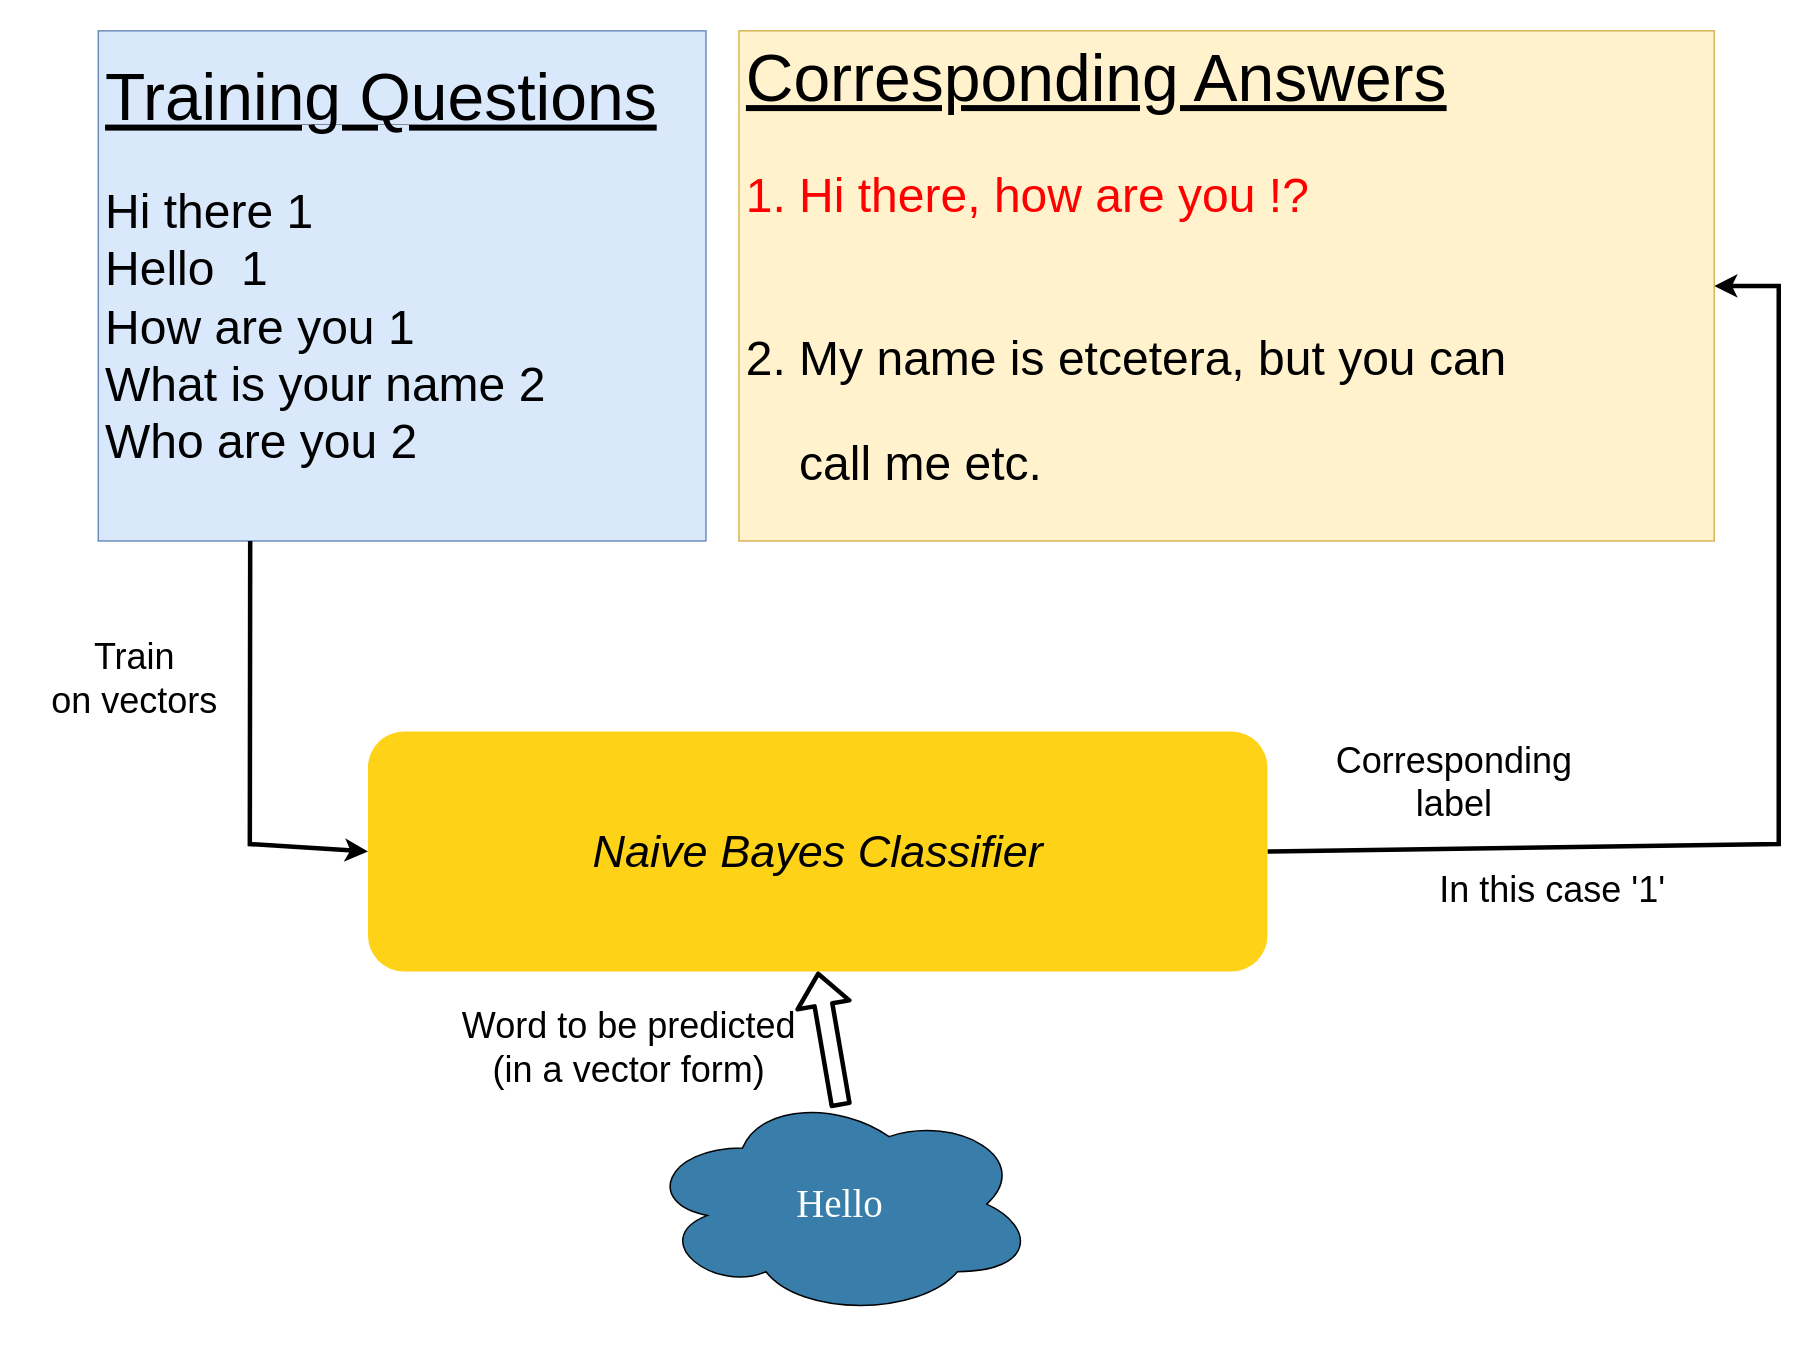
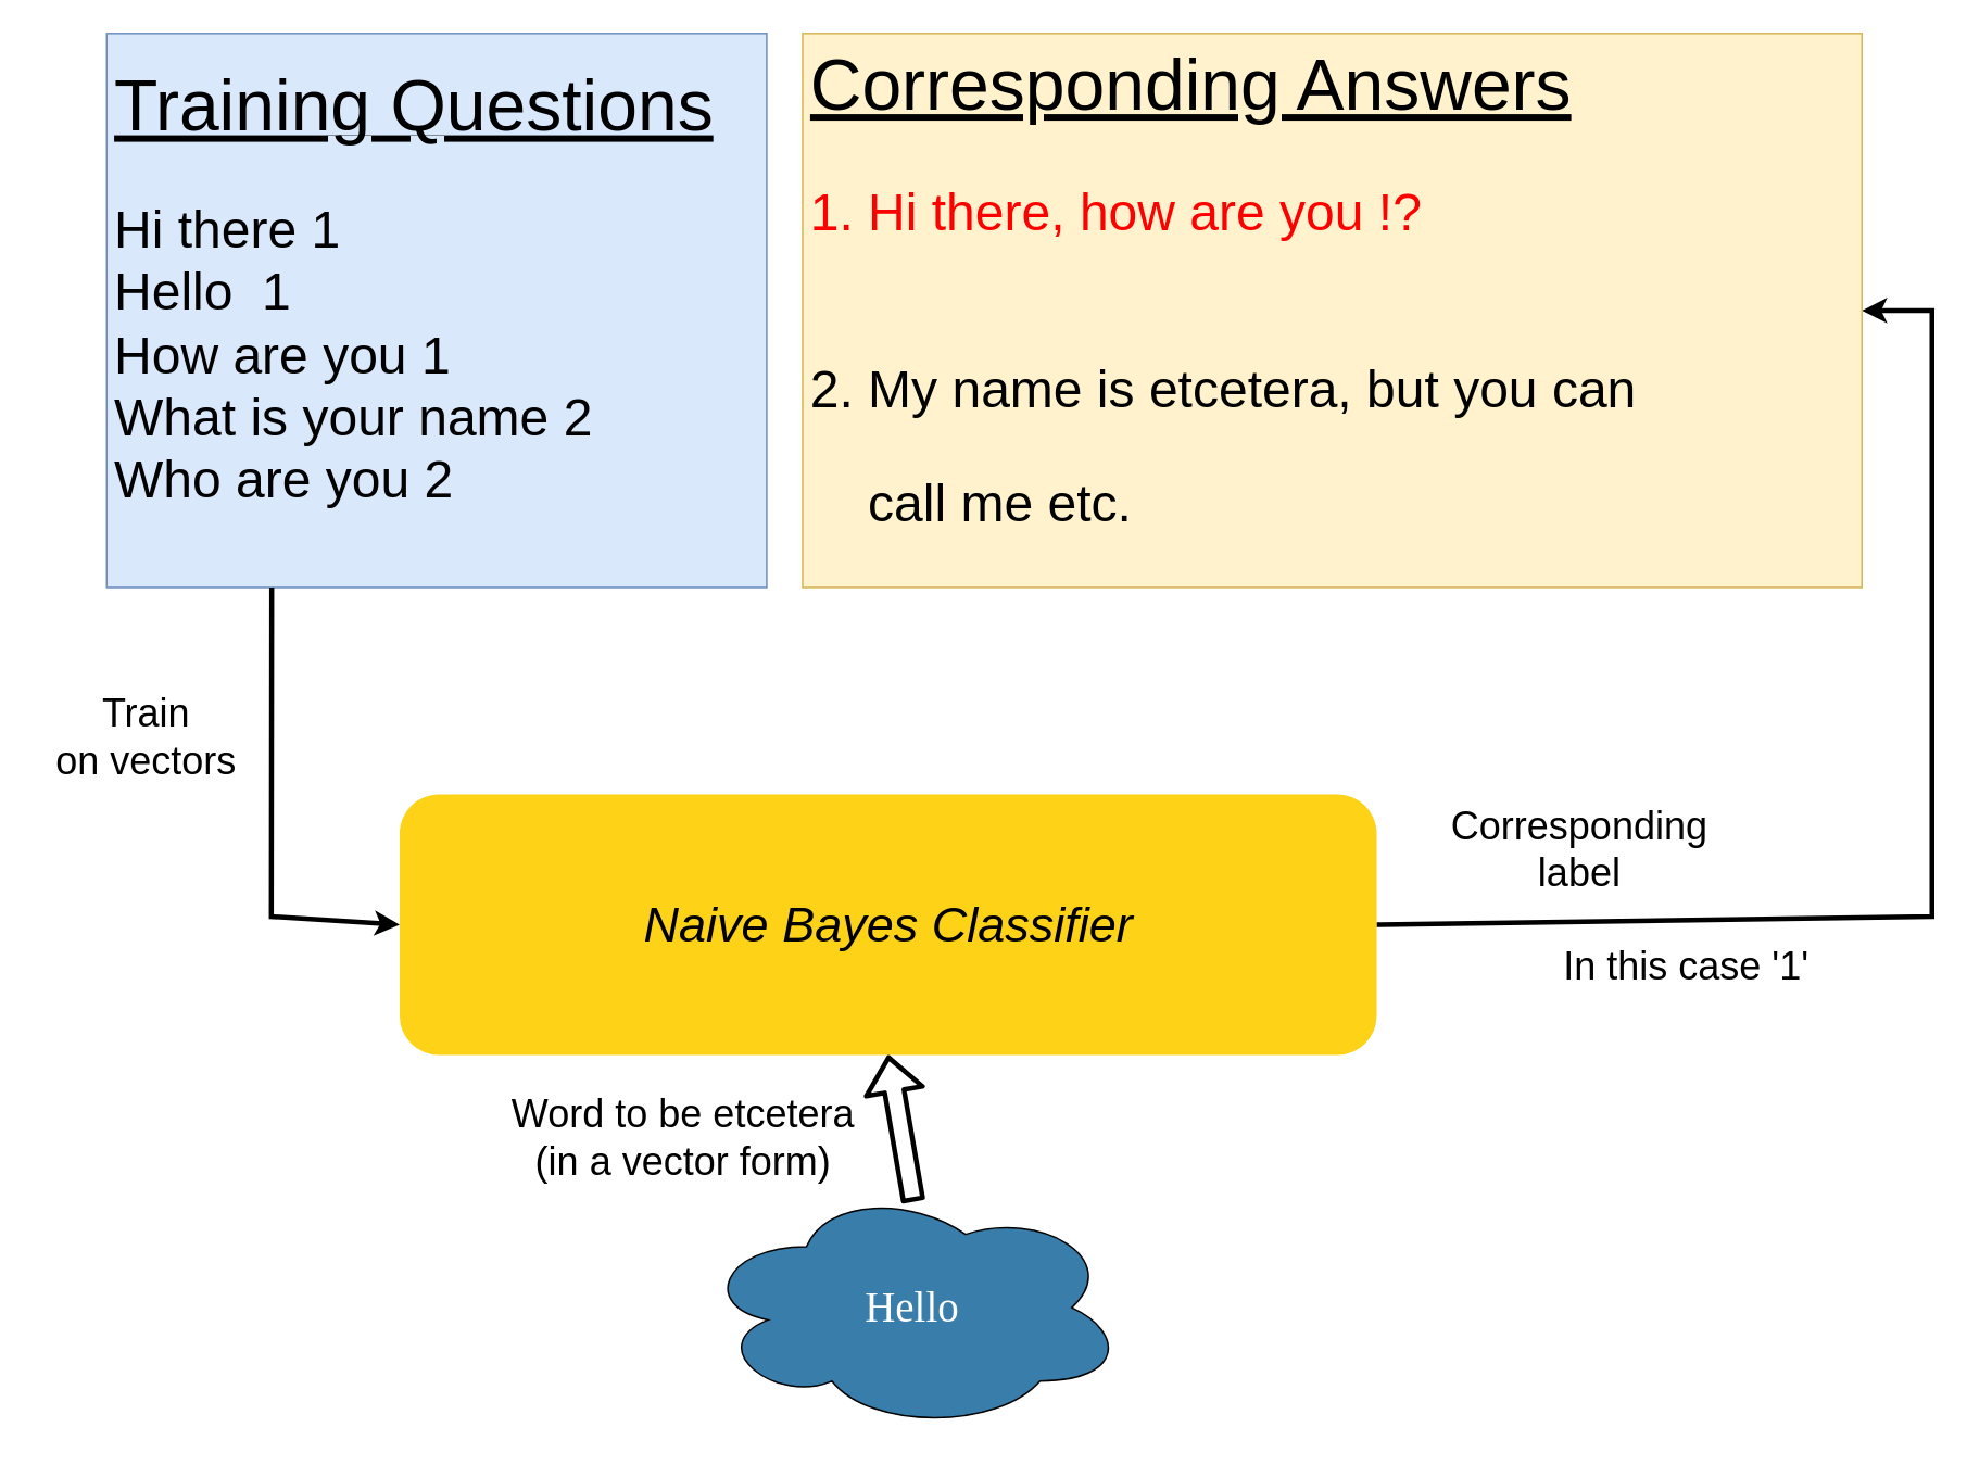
  <mxCell id="0" />
  <mxCell id="1" parent="0" />
  <mxCell id="2" value="" style="edgeStyle=none;rounded=0;orthogonalLoop=1;jettySize=auto;html=1;startArrow=none;startFill=0;endArrow=classic;endFill=1;strokeColor=#000000;strokeWidth=3;exitX=0.5;exitY=0;exitDx=0;exitDy=0;entryX=1;entryY=0.5;entryDx=0;entryDy=0;" edge="1" parent="1" source="3" target="6"><mxGeometry relative="1" as="geometry"><mxPoint x="1090" y="562" as="targetPoint" /><Array as="points"><mxPoint x="1185" y="562" /><mxPoint x="1185" y="190" /></Array></mxGeometry></mxCell>
  <mxCell id="3" value="&lt;font size=&quot;1&quot;&gt;&lt;i&gt;&lt;span style=&quot;font-size: 30px&quot;&gt;Naive Bayes Classifier&lt;/span&gt;&lt;/i&gt;&lt;/font&gt;" style="whiteSpace=wrap;html=1;rounded=1;shadow=0;strokeWidth=8;fontSize=20;align=center;fillColor=#FED217;strokeColor=none;direction=south;" parent="1" vertex="1"><mxGeometry x="244.75" y="487" width="599.5" height="160" as="geometry" /></mxCell>
  <mxCell id="4" value="&lt;span style=&quot;color: rgb(255 , 255 , 255) ; font-family: &amp;#34;times new roman&amp;#34; ; font-size: 26px&quot;&gt;Hello&lt;/span&gt;" style="ellipse;shape=cloud;whiteSpace=wrap;html=1;fillColor=#397DAA;perimeterSpacing=1;" vertex="1" parent="1"><mxGeometry x="429.25" y="727" width="260.5" height="150" as="geometry" /></mxCell>
  <mxCell id="5" value="&lt;h1 style=&quot;font-size: 44px&quot;&gt;&lt;u style=&quot;font-weight: normal&quot;&gt;Training Questions&lt;/u&gt;&lt;/h1&gt;&lt;div style=&quot;font-size: 32px&quot;&gt;&lt;span style=&quot;font-weight: normal&quot;&gt;Hi there 1&lt;/span&gt;&lt;/div&gt;&lt;div style=&quot;font-size: 32px&quot;&gt;&lt;span style=&quot;font-weight: normal&quot;&gt;Hello&amp;nbsp; 1&lt;/span&gt;&lt;/div&gt;&lt;div style=&quot;font-size: 32px&quot;&gt;&lt;span style=&quot;font-weight: normal&quot;&gt;How are you 1&lt;/span&gt;&lt;/div&gt;&lt;div style=&quot;font-size: 32px&quot;&gt;&lt;span style=&quot;font-weight: normal&quot;&gt;What is your name 2&lt;/span&gt;&lt;/div&gt;&lt;div style=&quot;font-size: 32px&quot;&gt;&lt;span style=&quot;font-weight: normal&quot;&gt;Who are you 2&lt;/span&gt;&lt;/div&gt;" style="text;html=1;strokeColor=#6c8ebf;fillColor=#dae8fc;spacing=5;spacingTop=-20;whiteSpace=wrap;overflow=hidden;rounded=0;align=left;" vertex="1" parent="1"><mxGeometry x="65" y="20" width="405" height="340" as="geometry" /></mxCell>
  <mxCell id="6" value="&lt;h1&gt;&lt;span style=&quot;font-weight: normal ; font-size: 44px&quot;&gt;&lt;u&gt;Corresponding Answers&lt;/u&gt;&lt;/span&gt;&lt;/h1&gt;&lt;h1 style=&quot;font-size: 32px&quot;&gt;&lt;pre class=&quot;graf graf--pre&quot;&gt;&lt;font face=&quot;Helvetica&quot; style=&quot;font-weight: normal&quot; color=&quot;#ff0000&quot;&gt;1. Hi there, how are you !?&lt;/font&gt;&lt;/pre&gt;&lt;pre class=&quot;graf graf--pre&quot;&gt;&lt;font face=&quot;Helvetica&quot; style=&quot;font-weight: normal&quot;&gt;&lt;br&gt;2. My name is etcetera, but you can &lt;/font&gt;&lt;/pre&gt;&lt;pre class=&quot;graf graf--pre&quot;&gt;&lt;font face=&quot;Helvetica&quot; style=&quot;font-weight: normal&quot;&gt;    call me etc.&lt;/font&gt;&lt;/pre&gt;&lt;/h1&gt;" style="text;html=1;strokeColor=#d6b656;fillColor=#fff2cc;spacing=5;spacingTop=-20;whiteSpace=wrap;overflow=hidden;rounded=0;" vertex="1" parent="1"><mxGeometry x="492" y="20" width="650" height="340" as="geometry" /></mxCell>
  <mxCell id="7" value="" style="endArrow=classic;html=1;strokeColor=#000000;strokeWidth=3;exitX=0.25;exitY=1;exitDx=0;exitDy=0;entryX=0.5;entryY=1;entryDx=0;entryDy=0;rounded=0;" edge="1" parent="1" source="5" target="3"><mxGeometry width="50" height="50" relative="1" as="geometry"><mxPoint x="576" y="529" as="sourcePoint" /><mxPoint x="626" y="479" as="targetPoint" /><Array as="points"><mxPoint x="166" y="562" /></Array></mxGeometry></mxCell>
  <mxCell id="8" value="&lt;font style=&quot;font-size: 24px&quot;&gt;Train&lt;br&gt;on vectors&lt;br&gt;&lt;/font&gt;" style="text;html=1;strokeColor=none;fillColor=none;align=center;verticalAlign=middle;whiteSpace=wrap;rounded=0;" vertex="1" parent="1"><mxGeometry x="20" y="417" width="139" height="70" as="geometry" /></mxCell>
- <mxCell id="9" value="&lt;font style=&quot;font-size: 24px&quot;&gt;Word to be predicted &lt;br&gt;(in a vector form)&lt;/font&gt;" style="text;html=1;strokeColor=none;fillColor=none;align=center;verticalAlign=middle;whiteSpace=wrap;rounded=0;" vertex="1" parent="1"><mxGeometry x="265" y="657" width="308" height="82" as="geometry" /></mxCell>
+ <mxCell id="9" value="&lt;font style=&quot;font-size: 24px&quot;&gt;Word to be etcetera &lt;br&gt;(in a vector form)&lt;/font&gt;" style="text;html=1;strokeColor=none;fillColor=none;align=center;verticalAlign=middle;whiteSpace=wrap;rounded=0;" vertex="1" parent="1"><mxGeometry x="265" y="657" width="308" height="82" as="geometry" /></mxCell>
  <mxCell id="10" value="&lt;font style=&quot;font-size: 24px&quot;&gt;Corresponding label&lt;/font&gt;" style="text;html=1;strokeColor=none;fillColor=none;align=center;verticalAlign=middle;whiteSpace=wrap;rounded=0;" vertex="1" parent="1"><mxGeometry x="880" y="495" width="178" height="52" as="geometry" /></mxCell>
  <mxCell id="11" value="&lt;font style=&quot;font-size: 24px&quot;&gt;In this case '1'&lt;/font&gt;" style="text;html=1;align=center;verticalAlign=middle;resizable=0;points=[];autosize=1;" vertex="1" parent="1"><mxGeometry x="953.5" y="582" width="161" height="22" as="geometry" /></mxCell>
  <mxCell id="12" value="" style="shape=flexArrow;endArrow=classic;html=1;strokeColor=#000000;strokeWidth=3;entryX=1;entryY=0.5;entryDx=0;entryDy=0;" edge="1" parent="1" target="3"><mxGeometry width="50" height="50" relative="1" as="geometry"><mxPoint x="560" y="737" as="sourcePoint" /><mxPoint x="575" y="667" as="targetPoint" /></mxGeometry></mxCell>
